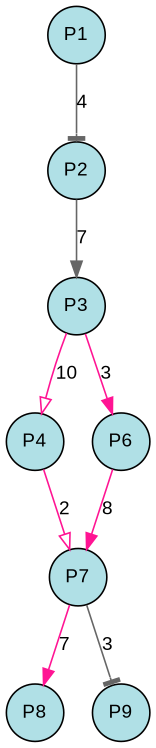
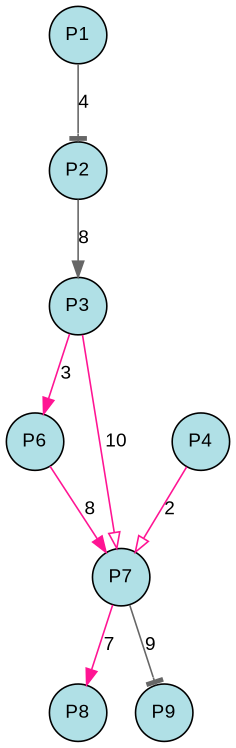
  digraph {
    rankdir=TB
    splines=true
    node [fillcolor=powderblue fixedsize=true fontcolor=black fontname=arial fontsize=12 margin=0 shape=circle style=filled]
    edge [arrowhead=normal color=deeppink fontcolor=black fontname=arial fontsize=12 margin=0]
    n1 [label=P1 width=0.5]
    n2 [label=P2 width=0.5]
    n3 [label=P3 width=0.5]
    n4 [label=P4 width=0.5]
    n5 [label=P6 width=0.5]
    n6 [label=P7 width=0.5]
    n7 [label=P8 width=0.5]
    n8 [label=P9 width=0.5]
    subgraph sub_1 {
      rank=same
      n1
    }
    subgraph sub_2 {
      rank=same
      n2
    }
    subgraph sub_3 {
      rank=same
      n3
    }
    subgraph sub_4 {
      rank=same
      n4
      n5
    }
    subgraph sub_5 {
      rank=same
      n6
    }
    subgraph sub_6 {
      rank=same
      n7
      n8
    }
    n1 -> n2 [arrowhead=tee color=gray40 label=4]
-   n2 -> n3 [color=gray40 label=7]
-   n3 -> n4 [arrowhead=onormal label=10]
+   n2 -> n3 [color=gray40 label=8]
+   n3 -> n6 [arrowhead=onormal label=10]
    n3 -> n5 [label=3]
    n4 -> n6 [arrowhead=onormal label=2]
    n5 -> n6 [label=8]
    n6 -> n7 [label=7]
-   n6 -> n8 [arrowhead=tee color=gray40 label=3]
+   n6 -> n8 [arrowhead=tee color=gray40 label=9]
  }
